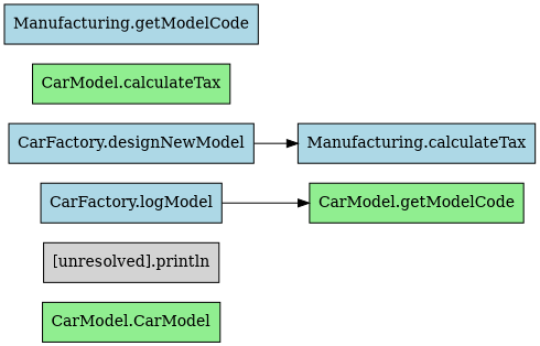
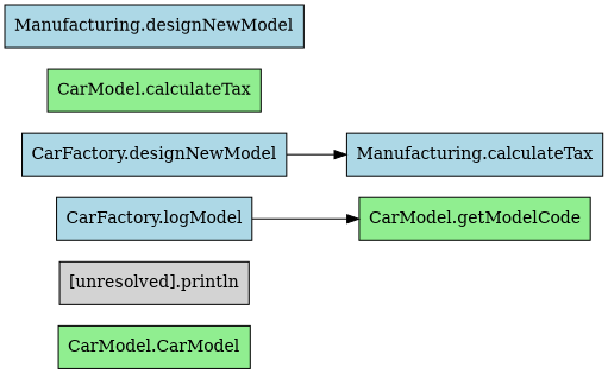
  digraph {
    rankdir=LR
    node [fillcolor=lightblue shape=box style=filled]
    n1 [fillcolor=lightgreen label="CarModel.CarModel"]
    n2 [fillcolor=lightgrey label="[unresolved].println"]
    n3 [fillcolor=lightgreen label="CarModel.getModelCode"]
    n4 [label="Manufacturing.calculateTax"]
    n5 [fillcolor=lightgreen label="CarModel.calculateTax"]
    n6 [label="CarFactory.designNewModel"]
    n7 [label="CarFactory.logModel"]
-   n8 [label="Manufacturing.getModelCode"]
+   n8 [label="Manufacturing.designNewModel"]
    n6 -> n4
    n7 -> n3
  }
